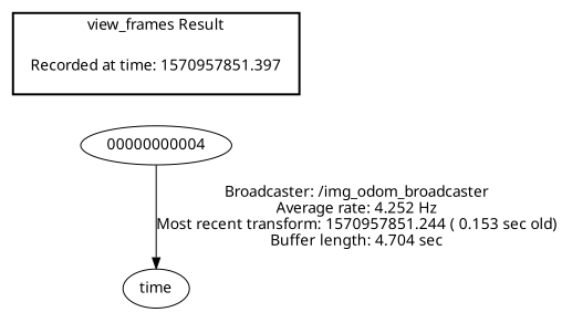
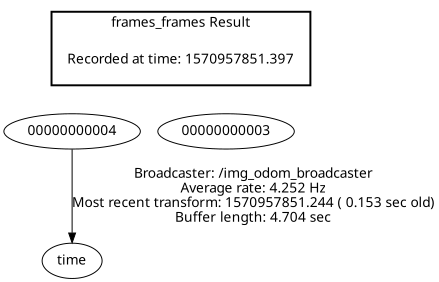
  digraph {
    fontname="Noto Sans"
    node [fontname="Noto Sans"]
    edge [fontname="Noto Sans" style=invis]
    "Recorded at time: 1570957851.397" [shape=plaintext]
    00000000004
+   00000000003
    n4 [label=time]
    subgraph cluster_1 {
      color=black
-     label="view_frames Result"
+     label="frames_frames Result"
      style=bold
      "Recorded at time: 1570957851.397"
    }
    "Recorded at time: 1570957851.397" -> 00000000004
+   "Recorded at time: 1570957851.397" -> 00000000003
    00000000004 -> n4 [label="Broadcaster: /img_odom_broadcaster\nAverage rate: 4.252 Hz\nMost recent transform: 1570957851.244 ( 0.153 sec old)\nBuffer length: 4.704 sec\n" style=""]
  }
